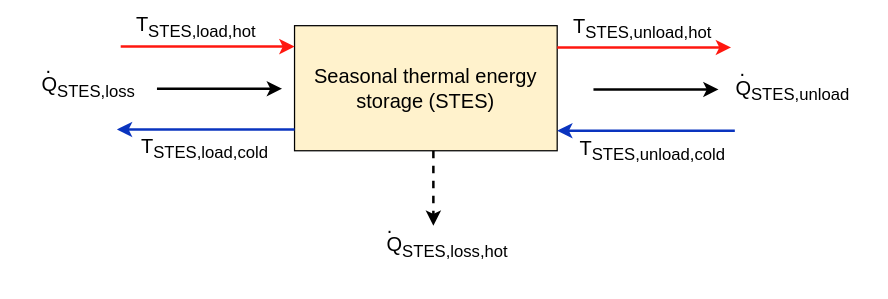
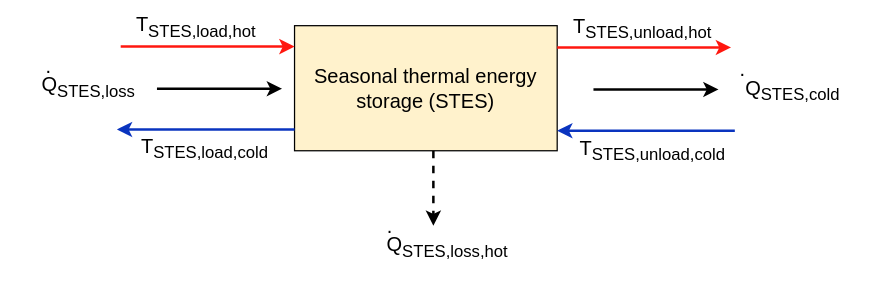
  <mxCell id="0" />
  <mxCell id="1" parent="0" />
  <mxCell id="2" value="" style="endArrow=classic;html=1;rounded=0;fontSize=16;strokeWidth=2;" parent="1" edge="1"><mxGeometry width="50" height="50" relative="1" as="geometry"><mxPoint x="474" y="71" as="sourcePoint" /><mxPoint x="574" y="71" as="targetPoint" /></mxGeometry></mxCell>
  <mxCell id="3" value="" style="endArrow=classic;html=1;rounded=0;fontSize=16;strokeWidth=2;dashed=1;" parent="1" edge="1"><mxGeometry width="50" height="50" relative="1" as="geometry"><mxPoint x="346" y="120" as="sourcePoint" /><mxPoint x="346" y="180" as="targetPoint" /></mxGeometry></mxCell>
- <mxCell id="4" value="Q&lt;sub&gt;STES,unload&lt;/sub&gt;" style="text;html=1;align=center;verticalAlign=middle;resizable=0;points=[];autosize=1;strokeColor=none;fillColor=none;fontSize=16;" parent="1" vertex="1"><mxGeometry x="578" y="52" width="110" height="40" as="geometry" /></mxCell>
+ <mxCell id="4" value="Q&lt;sub&gt;STES,cold&lt;/sub&gt;" style="text;html=1;align=center;verticalAlign=middle;resizable=0;points=[];autosize=1;strokeColor=none;fillColor=none;fontSize=16;" parent="1" vertex="1"><mxGeometry x="578" y="52" width="110" height="40" as="geometry" /></mxCell>
  <mxCell id="5" value="Q&lt;sub&gt;STES,loss,hot&lt;/sub&gt;" style="text;html=1;align=center;verticalAlign=middle;resizable=0;points=[];autosize=1;strokeColor=none;fillColor=none;fontSize=16;" parent="1" vertex="1"><mxGeometry x="292" y="177" width="130" height="40" as="geometry" /></mxCell>
  <mxCell id="6" value="." style="text;html=1;align=center;verticalAlign=middle;resizable=0;points=[];autosize=1;strokeColor=none;fillColor=none;fontSize=16;" parent="1" vertex="1"><mxGeometry x="296" y="165" width="30" height="30" as="geometry" /></mxCell>
  <mxCell id="7" value="." style="text;html=1;align=center;verticalAlign=middle;resizable=0;points=[];autosize=1;strokeColor=none;fillColor=none;fontSize=16;" parent="1" vertex="1"><mxGeometry x="578" y="40" width="30" height="30" as="geometry" /></mxCell>
  <mxCell id="8" value="&lt;font style=&quot;font-size: 16px;&quot;&gt;Seasonal thermal energy storage (STES)&lt;/font&gt;" style="rounded=0;whiteSpace=wrap;html=1;fillColor=#fff2cc;" parent="1" vertex="1"><mxGeometry x="235" y="20" width="210" height="100" as="geometry" /></mxCell>
  <mxCell id="9" value="" style="endArrow=classic;html=1;rounded=0;fontSize=19;entryX=-0.009;entryY=0.171;entryDx=0;entryDy=0;entryPerimeter=0;fillColor=#dae8fc;strokeColor=#0A34BF;strokeWidth=2;" parent="1" edge="1"><mxGeometry width="50" height="50" relative="1" as="geometry"><mxPoint x="587.03" y="104" as="sourcePoint" /><mxPoint x="445" y="104" as="targetPoint" /></mxGeometry></mxCell>
  <mxCell id="10" value="&lt;font style=&quot;font-size: 16px;&quot;&gt;T&lt;sub style=&quot;&quot;&gt;STES,unload,cold&lt;/sub&gt;&lt;/font&gt;" style="edgeLabel;html=1;align=center;verticalAlign=middle;resizable=0;points=[];fontSize=16;" parent="9" vertex="1" connectable="0"><mxGeometry x="-0.447" y="-1" relative="1" as="geometry"><mxPoint x="-28" y="16" as="offset" /></mxGeometry></mxCell>
  <mxCell id="11" value="" style="endArrow=classic;html=1;rounded=0;fontSize=19;strokeColor=#FF170F;strokeWidth=2;" parent="1" edge="1"><mxGeometry width="50" height="50" relative="1" as="geometry"><mxPoint x="445" y="37.41" as="sourcePoint" /><mxPoint x="584" y="37.41" as="targetPoint" /></mxGeometry></mxCell>
  <mxCell id="12" value="&lt;font style=&quot;font-size: 16px;&quot;&gt;T&lt;sub style=&quot;&quot;&gt;STES,unload,hot&lt;/sub&gt;&lt;/font&gt;" style="edgeLabel;html=1;align=center;verticalAlign=middle;resizable=0;points=[];fontSize=16;" parent="11" vertex="1" connectable="0"><mxGeometry x="-0.447" y="-1" relative="1" as="geometry"><mxPoint x="29" y="-17" as="offset" /></mxGeometry></mxCell>
  <mxCell id="13" value="" style="endArrow=classic;html=1;rounded=0;fontSize=16;strokeWidth=2;" parent="1" edge="1"><mxGeometry width="50" height="50" relative="1" as="geometry"><mxPoint x="125" y="70.41" as="sourcePoint" /><mxPoint x="225" y="70.41" as="targetPoint" /></mxGeometry></mxCell>
  <mxCell id="14" value="Q&lt;sub&gt;STES,loss&lt;/sub&gt;" style="text;html=1;align=center;verticalAlign=middle;resizable=0;points=[];autosize=1;strokeColor=none;fillColor=none;fontSize=16;" parent="1" vertex="1"><mxGeometry x="20" y="49.41" width="100" height="40" as="geometry" /></mxCell>
  <mxCell id="15" value="" style="endArrow=classic;html=1;rounded=0;fontSize=19;entryX=-0.009;entryY=0.171;entryDx=0;entryDy=0;entryPerimeter=0;fillColor=#dae8fc;strokeColor=#0A34BF;strokeWidth=2;" parent="1" edge="1"><mxGeometry width="50" height="50" relative="1" as="geometry"><mxPoint x="235" y="103" as="sourcePoint" /><mxPoint x="92.97" y="103" as="targetPoint" /></mxGeometry></mxCell>
  <mxCell id="16" value="&lt;font style=&quot;font-size: 16px;&quot;&gt;T&lt;sub style=&quot;&quot;&gt;STES,load,cold&lt;/sub&gt;&lt;/font&gt;" style="edgeLabel;html=1;align=center;verticalAlign=middle;resizable=0;points=[];fontSize=16;" parent="15" vertex="1" connectable="0"><mxGeometry x="-0.447" y="-1" relative="1" as="geometry"><mxPoint x="-34" y="15" as="offset" /></mxGeometry></mxCell>
  <mxCell id="17" value="" style="endArrow=classic;html=1;rounded=0;fontSize=19;strokeColor=#FF170F;strokeWidth=2;" parent="1" edge="1"><mxGeometry width="50" height="50" relative="1" as="geometry"><mxPoint x="96" y="36.72" as="sourcePoint" /><mxPoint x="235" y="36.72" as="targetPoint" /></mxGeometry></mxCell>
  <mxCell id="18" value="&lt;font style=&quot;font-size: 16px;&quot;&gt;T&lt;sub style=&quot;&quot;&gt;STES,load,hot&lt;/sub&gt;&lt;/font&gt;" style="edgeLabel;html=1;align=center;verticalAlign=middle;resizable=0;points=[];fontSize=16;" parent="17" vertex="1" connectable="0"><mxGeometry x="-0.447" y="-1" relative="1" as="geometry"><mxPoint x="21" y="-17" as="offset" /></mxGeometry></mxCell>
  <mxCell id="19" value="." style="text;html=1;align=center;verticalAlign=middle;resizable=0;points=[];autosize=1;strokeColor=none;fillColor=none;fontSize=16;" parent="1" vertex="1"><mxGeometry x="23" y="37.41" width="30" height="30" as="geometry" /></mxCell>
